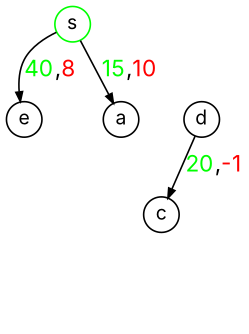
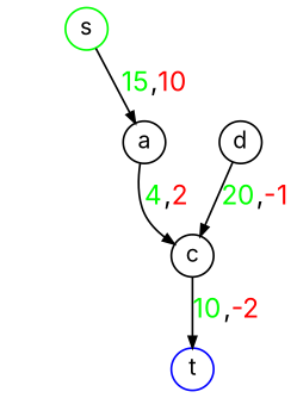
  digraph {
    fontname=Inter
    fontsize=12
    nodesep=0.3
    ranksep=0.3
    node [fixedsize=true fontname=Inter fontsize=12 shape=circle]
    edge [arrowsize=0.6 fontname=Inter]
    n1 [color=green height=.3 label=s width=.3]
-   n2 [height=.3 label=e width=.3]
    n3 [height=.3 label=a width=.3]
    n4 [height=.3 label=c width=.3]
    n5 [height=.3 label=d width=.3]
-   n1 -> n2 [label=<<font color="green">40</font>,<font color="red">8</font>>]
+   n6 [color=blue height=.3 label=t width=.3]
    n1 -> n3 [label=<<font color="green">15</font>,<font color="red">10</font>>]
+   n3 -> n4 [label=<<font color="green">4</font>,<font color="red">2</font>>]
+   n4 -> n6 [label=<<font color="green">10</font>,<font color="red">-2</font>>]
    n5 -> n4 [label=<<font color="green">20</font>,<font color="red">-1</font>>]
  }
